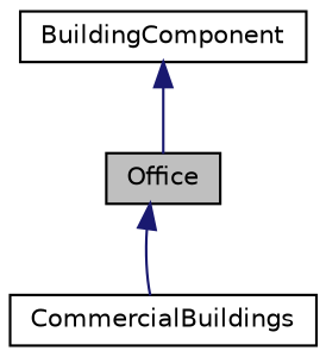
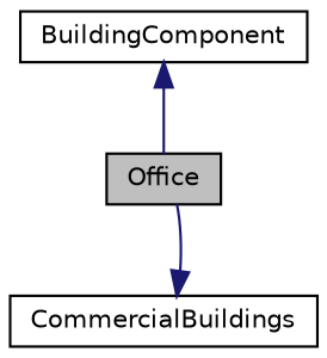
  digraph {
    fontname="DejaVu Sans"
    node [color=black fillcolor=white fontname="DejaVu Sans" fontsize=10 shape=record style=filled]
    edge [color=midnightblue dir=back fontname="DejaVu Sans" fontsize=10 labelfontname=Helvetica labelfontsize=10 style=solid]
    n1 [fillcolor=grey75 fontcolor=black height=0.2 label=Office width=0.4]
    n2 [height=0.2 label=CommercialBuildings width=0.4]
    n3 [height=0.2 label=BuildingComponent width=0.4]
-   n1 -> n2
+   n2 -> n1
    n3 -> n1
  }
